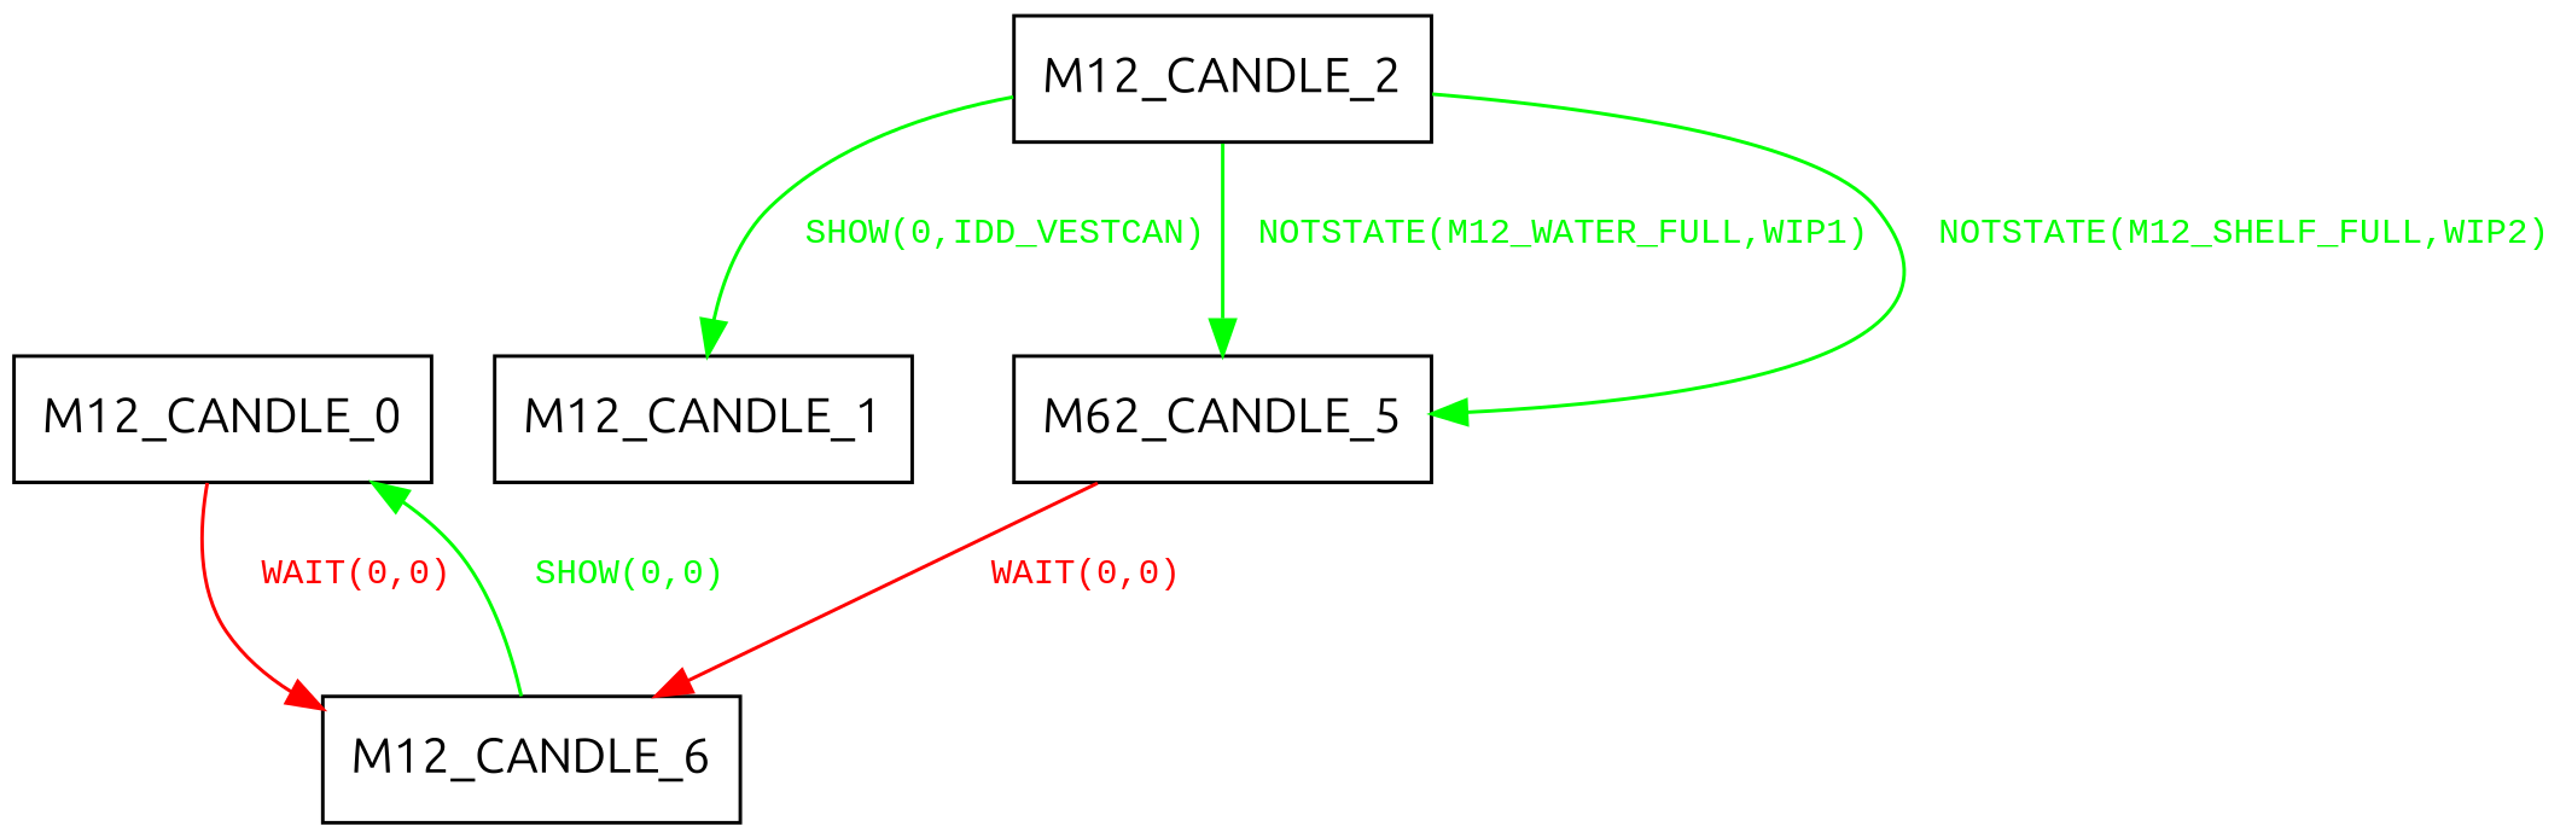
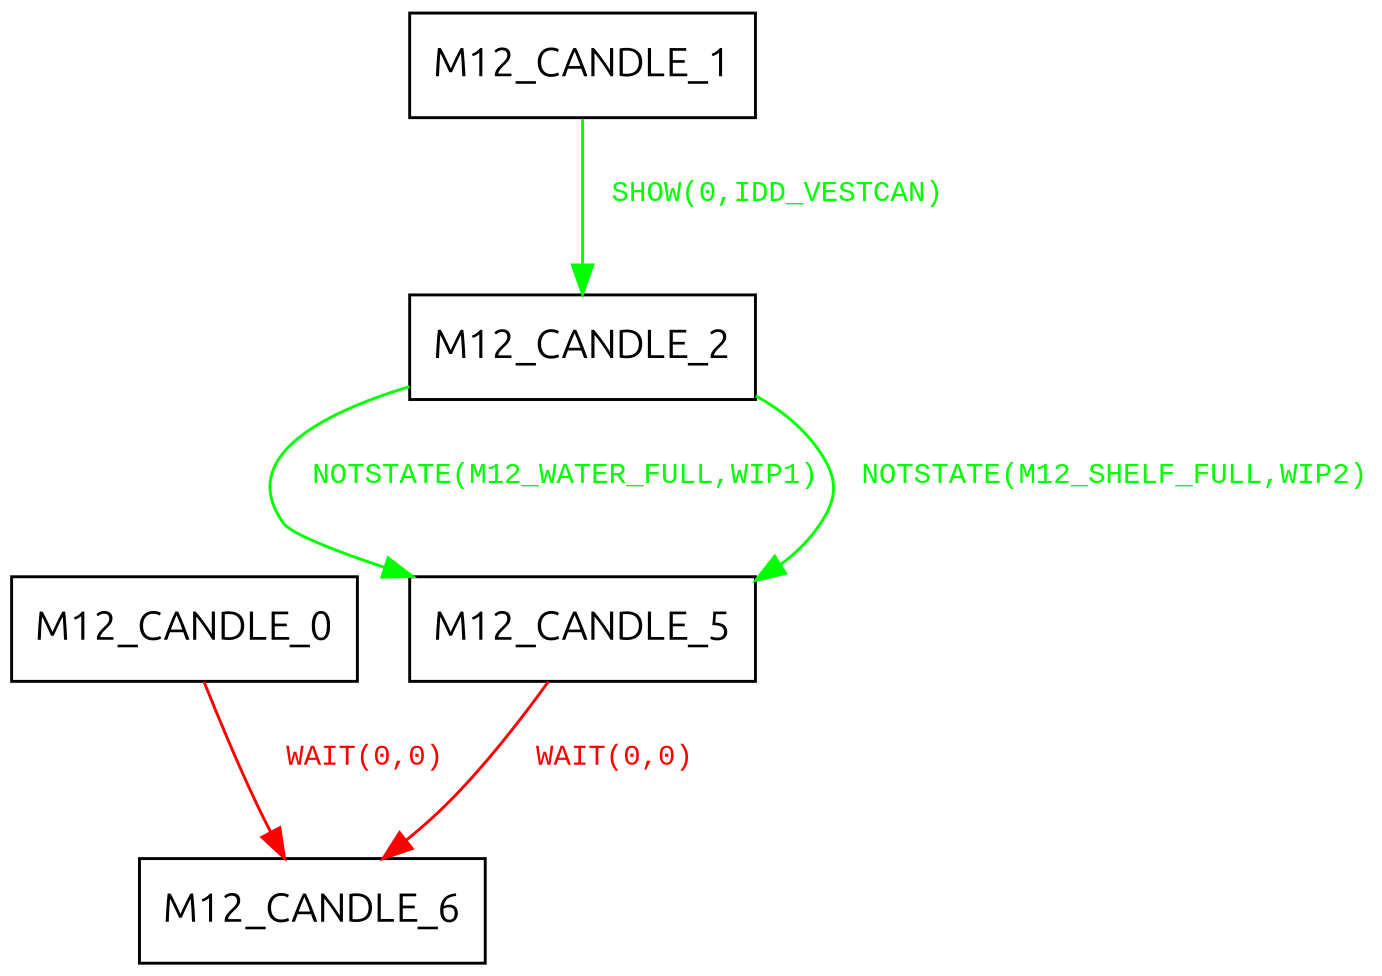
  digraph {
    fontname=Ubuntu
    node [fontname=Ubuntu shape=record]
    edge [color=green fontcolor=green fontname=Ubuntu]
    M12_CANDLE_0
    M12_CANDLE_6
    M12_CANDLE_1
    M12_CANDLE_2
-   M12_CANDLE_5 [label=M62_CANDLE_5]
+   M12_CANDLE_5
    M12_CANDLE_0 -> M12_CANDLE_6 [color=red fontcolor=red label=< <font face="Courier New" point-size="10"> WAIT(0,0)<br/> </font>>]
-   M12_CANDLE_6 -> M12_CANDLE_0 [label=< <font face="Courier New" point-size="10"> SHOW(0,0)<br/> </font>>]
-   M12_CANDLE_2 -> M12_CANDLE_1 [label=< <font face="Courier New" point-size="10"> SHOW(0,IDD_VESTCAN)<br/> </font>>]
+   M12_CANDLE_1 -> M12_CANDLE_2 [label=< <font face="Courier New" point-size="10"> SHOW(0,IDD_VESTCAN)<br/> </font>>]
    M12_CANDLE_2 -> M12_CANDLE_5 [label=< <font face="Courier New" point-size="10"> NOTSTATE(M12_WATER_FULL,WIP1)<br/> </font>>]
    M12_CANDLE_2 -> M12_CANDLE_5 [label=< <font face="Courier New" point-size="10"> NOTSTATE(M12_SHELF_FULL,WIP2)<br/> </font>>]
    M12_CANDLE_5 -> M12_CANDLE_6 [color=red fontcolor=red label=< <font face="Courier New" point-size="10"> WAIT(0,0)<br/> </font>>]
  }
